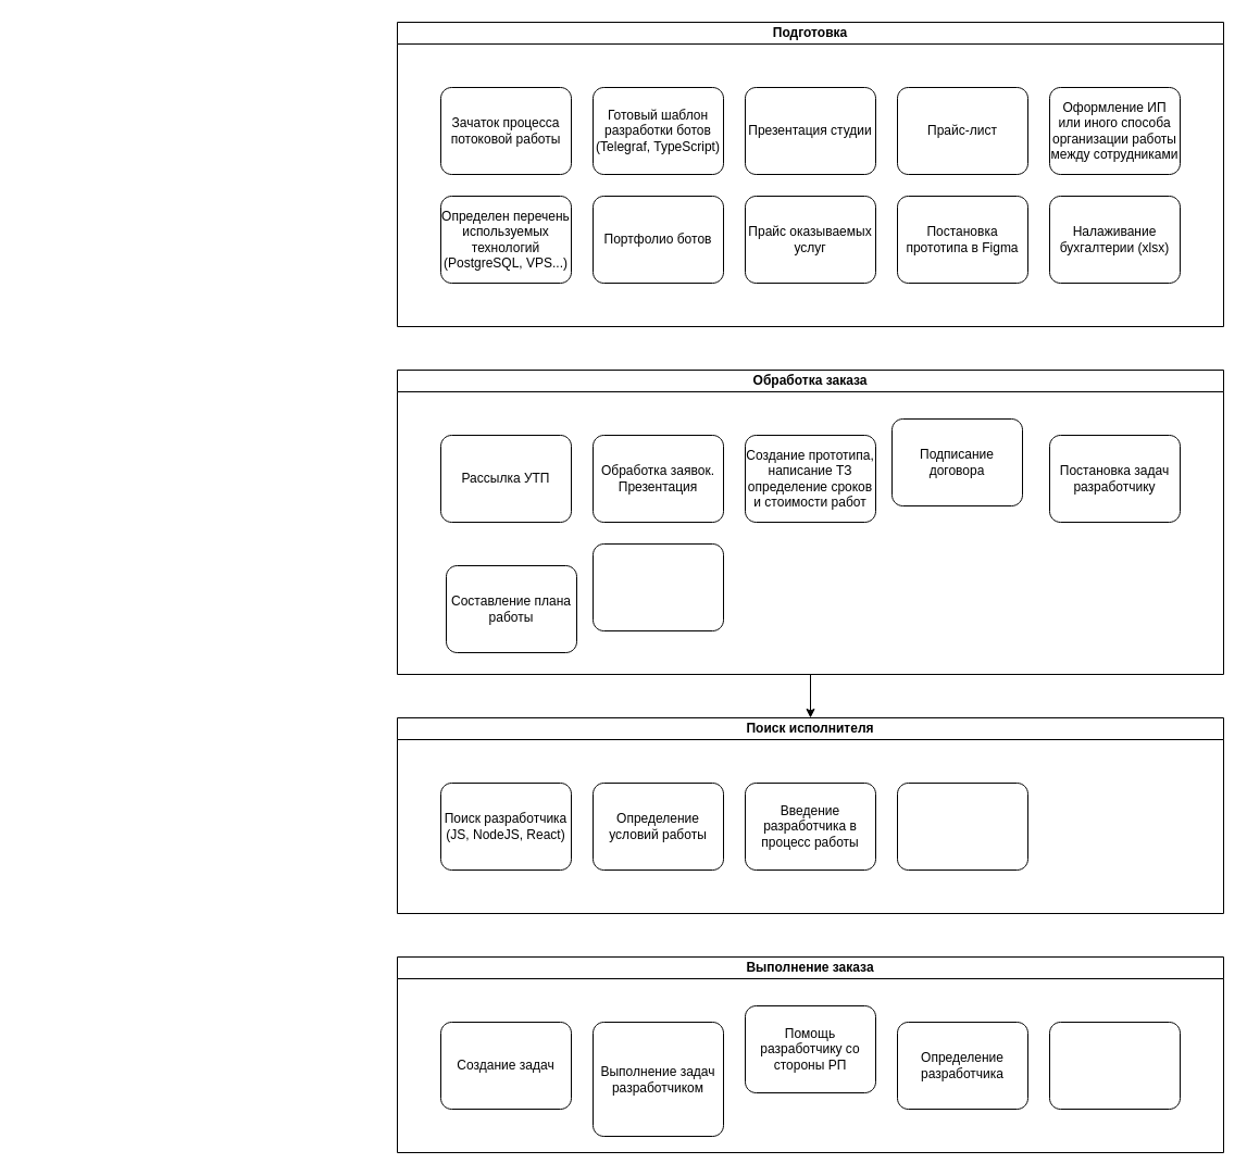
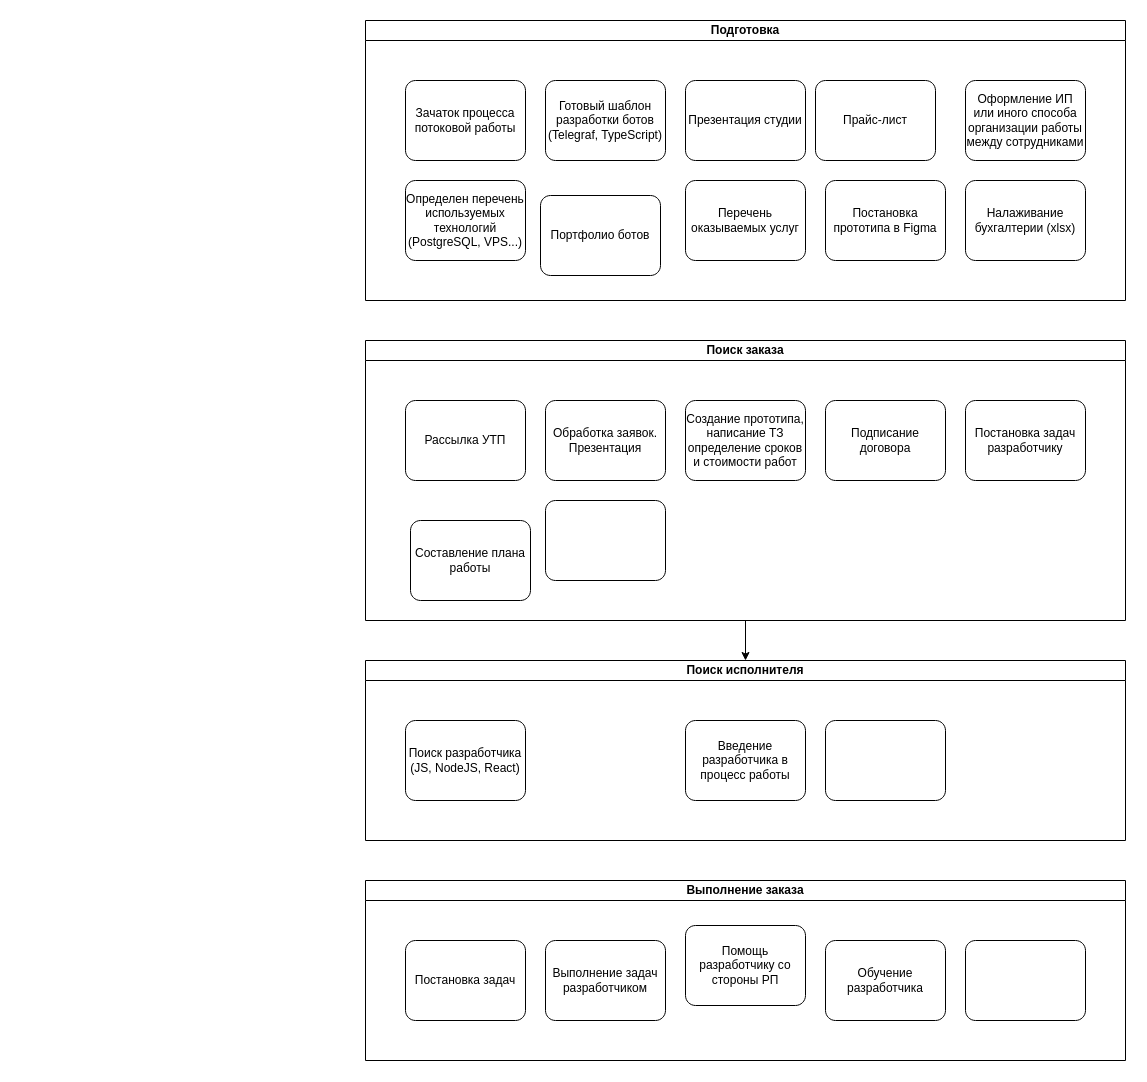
  <mxCell id="0" />
  <mxCell id="1" parent="0" />
  <mxCell id="2" style="edgeStyle=orthogonalEdgeStyle;rounded=0;orthogonalLoop=1;jettySize=auto;html=1;" parent="1" edge="1"><mxGeometry relative="1" as="geometry"><mxPoint x="20" y="210" as="targetPoint" /></mxGeometry></mxCell>
  <mxCell id="3" value="Подготовка" style="swimlane;startSize=20;whiteSpace=wrap;html=1;" vertex="1" parent="1"><mxGeometry x="365" y="20" width="760" height="280" as="geometry" /></mxCell>
  <mxCell id="4" value="Налаживание бухгалтерии (xlsx)" style="points=[[0.25,0,0],[0.5,0,0],[0.75,0,0],[1,0.25,0],[1,0.5,0],[1,0.75,0],[0.75,1,0],[0.5,1,0],[0.25,1,0],[0,0.75,0],[0,0.5,0],[0,0.25,0]];shape=mxgraph.bpmn.task;whiteSpace=wrap;rectStyle=rounded;size=10;html=1;container=1;expand=0;collapsible=0;taskMarker=abstract;" parent="3" vertex="1"><mxGeometry x="600" y="160" width="120" height="80" as="geometry" /></mxCell>
  <mxCell id="5" value="Оформление ИП или иного способа организации работы между сотрудниками" style="points=[[0.25,0,0],[0.5,0,0],[0.75,0,0],[1,0.25,0],[1,0.5,0],[1,0.75,0],[0.75,1,0],[0.5,1,0],[0.25,1,0],[0,0.75,0],[0,0.5,0],[0,0.25,0]];shape=mxgraph.bpmn.task;whiteSpace=wrap;rectStyle=rounded;size=10;html=1;container=1;expand=0;collapsible=0;taskMarker=abstract;" parent="3" vertex="1"><mxGeometry x="600" y="60" width="120" height="80" as="geometry" /></mxCell>
- <mxCell id="6" value="Прайс-лист" style="points=[[0.25,0,0],[0.5,0,0],[0.75,0,0],[1,0.25,0],[1,0.5,0],[1,0.75,0],[0.75,1,0],[0.5,1,0],[0.25,1,0],[0,0.75,0],[0,0.5,0],[0,0.25,0]];shape=mxgraph.bpmn.task;whiteSpace=wrap;rectStyle=rounded;size=10;html=1;container=1;expand=0;collapsible=0;taskMarker=abstract;" parent="3" vertex="1"><mxGeometry x="460" y="60" width="120" height="80" as="geometry" /></mxCell>
+ <mxCell id="6" value="Прайс-лист" style="points=[[0.25,0,0],[0.5,0,0],[0.75,0,0],[1,0.25,0],[1,0.5,0],[1,0.75,0],[0.75,1,0],[0.5,1,0],[0.25,1,0],[0,0.75,0],[0,0.5,0],[0,0.25,0]];shape=mxgraph.bpmn.task;whiteSpace=wrap;rectStyle=rounded;size=10;html=1;container=1;expand=0;collapsible=0;taskMarker=abstract;" parent="3" vertex="1"><mxGeometry x="450" y="60" width="120" height="80" as="geometry" /></mxCell>
  <mxCell id="7" value="Постановка прототипа в Figma" style="points=[[0.25,0,0],[0.5,0,0],[0.75,0,0],[1,0.25,0],[1,0.5,0],[1,0.75,0],[0.75,1,0],[0.5,1,0],[0.25,1,0],[0,0.75,0],[0,0.5,0],[0,0.25,0]];shape=mxgraph.bpmn.task;whiteSpace=wrap;rectStyle=rounded;size=10;html=1;container=1;expand=0;collapsible=0;taskMarker=abstract;" parent="3" vertex="1"><mxGeometry x="460" y="160" width="120" height="80" as="geometry" /></mxCell>
- <mxCell id="8" value="Прайс оказываемых услуг" style="points=[[0.25,0,0],[0.5,0,0],[0.75,0,0],[1,0.25,0],[1,0.5,0],[1,0.75,0],[0.75,1,0],[0.5,1,0],[0.25,1,0],[0,0.75,0],[0,0.5,0],[0,0.25,0]];shape=mxgraph.bpmn.task;whiteSpace=wrap;rectStyle=rounded;size=10;html=1;container=1;expand=0;collapsible=0;taskMarker=abstract;" parent="3" vertex="1"><mxGeometry x="320" y="160" width="120" height="80" as="geometry" /></mxCell>
+ <mxCell id="8" value="Перечень оказываемых услуг" style="points=[[0.25,0,0],[0.5,0,0],[0.75,0,0],[1,0.25,0],[1,0.5,0],[1,0.75,0],[0.75,1,0],[0.5,1,0],[0.25,1,0],[0,0.75,0],[0,0.5,0],[0,0.25,0]];shape=mxgraph.bpmn.task;whiteSpace=wrap;rectStyle=rounded;size=10;html=1;container=1;expand=0;collapsible=0;taskMarker=abstract;" parent="3" vertex="1"><mxGeometry x="320" y="160" width="120" height="80" as="geometry" /></mxCell>
  <mxCell id="9" value="Презентация студии" style="points=[[0.25,0,0],[0.5,0,0],[0.75,0,0],[1,0.25,0],[1,0.5,0],[1,0.75,0],[0.75,1,0],[0.5,1,0],[0.25,1,0],[0,0.75,0],[0,0.5,0],[0,0.25,0]];shape=mxgraph.bpmn.task;whiteSpace=wrap;rectStyle=rounded;size=10;html=1;container=1;expand=0;collapsible=0;taskMarker=abstract;" parent="3" vertex="1"><mxGeometry x="320" y="60" width="120" height="80" as="geometry" /></mxCell>
  <mxCell id="10" value="Готовый шаблон разработки ботов (Telegraf, TypeScript)" style="points=[[0.25,0,0],[0.5,0,0],[0.75,0,0],[1,0.25,0],[1,0.5,0],[1,0.75,0],[0.75,1,0],[0.5,1,0],[0.25,1,0],[0,0.75,0],[0,0.5,0],[0,0.25,0]];shape=mxgraph.bpmn.task;whiteSpace=wrap;rectStyle=rounded;size=10;html=1;container=1;expand=0;collapsible=0;taskMarker=abstract;" parent="3" vertex="1"><mxGeometry x="180" y="60" width="120" height="80" as="geometry" /></mxCell>
- <mxCell id="11" value="Портфолио ботов" style="points=[[0.25,0,0],[0.5,0,0],[0.75,0,0],[1,0.25,0],[1,0.5,0],[1,0.75,0],[0.75,1,0],[0.5,1,0],[0.25,1,0],[0,0.75,0],[0,0.5,0],[0,0.25,0]];shape=mxgraph.bpmn.task;whiteSpace=wrap;rectStyle=rounded;size=10;html=1;container=1;expand=0;collapsible=0;taskMarker=abstract;" parent="3" vertex="1"><mxGeometry x="180" y="160" width="120" height="80" as="geometry" /></mxCell>
+ <mxCell id="11" value="Портфолио ботов" style="points=[[0.25,0,0],[0.5,0,0],[0.75,0,0],[1,0.25,0],[1,0.5,0],[1,0.75,0],[0.75,1,0],[0.5,1,0],[0.25,1,0],[0,0.75,0],[0,0.5,0],[0,0.25,0]];shape=mxgraph.bpmn.task;whiteSpace=wrap;rectStyle=rounded;size=10;html=1;container=1;expand=0;collapsible=0;taskMarker=abstract;" parent="3" vertex="1"><mxGeometry x="175" y="175" width="120" height="80" as="geometry" /></mxCell>
  <mxCell id="12" value="Определен перечень используемых технологий&lt;br&gt;(PostgreSQL, VPS...)" style="points=[[0.25,0,0],[0.5,0,0],[0.75,0,0],[1,0.25,0],[1,0.5,0],[1,0.75,0],[0.75,1,0],[0.5,1,0],[0.25,1,0],[0,0.75,0],[0,0.5,0],[0,0.25,0]];shape=mxgraph.bpmn.task;whiteSpace=wrap;rectStyle=rounded;size=10;html=1;container=1;expand=0;collapsible=0;taskMarker=abstract;" parent="3" vertex="1"><mxGeometry x="40" y="160" width="120" height="80" as="geometry" /></mxCell>
  <mxCell id="13" value="Зачаток процесса потоковой работы" style="points=[[0.25,0,0],[0.5,0,0],[0.75,0,0],[1,0.25,0],[1,0.5,0],[1,0.75,0],[0.75,1,0],[0.5,1,0],[0.25,1,0],[0,0.75,0],[0,0.5,0],[0,0.25,0]];shape=mxgraph.bpmn.task;whiteSpace=wrap;rectStyle=rounded;size=10;html=1;container=1;expand=0;collapsible=0;taskMarker=abstract;" parent="3" vertex="1"><mxGeometry x="40" y="60" width="120" height="80" as="geometry" /></mxCell>
  <mxCell id="14" style="edgeStyle=orthogonalEdgeStyle;rounded=0;orthogonalLoop=1;jettySize=auto;html=1;" edge="1" parent="1" source="15" target="23"><mxGeometry relative="1" as="geometry" /></mxCell>
- <mxCell id="15" value="Обработка заказа" style="swimlane;startSize=20;whiteSpace=wrap;html=1;" vertex="1" parent="1"><mxGeometry x="365" y="340" width="760" height="280" as="geometry" /></mxCell>
+ <mxCell id="15" value="Поиск заказа" style="swimlane;startSize=20;whiteSpace=wrap;html=1;" vertex="1" parent="1"><mxGeometry x="365" y="340" width="760" height="280" as="geometry" /></mxCell>
  <mxCell id="16" value="Рассылка УТП" style="points=[[0.25,0,0],[0.5,0,0],[0.75,0,0],[1,0.25,0],[1,0.5,0],[1,0.75,0],[0.75,1,0],[0.5,1,0],[0.25,1,0],[0,0.75,0],[0,0.5,0],[0,0.25,0]];shape=mxgraph.bpmn.task;whiteSpace=wrap;rectStyle=rounded;size=10;html=1;container=1;expand=0;collapsible=0;taskMarker=abstract;" parent="15" vertex="1"><mxGeometry x="40" y="60" width="120" height="80" as="geometry" /></mxCell>
  <mxCell id="17" value="Создание прототипа, написание ТЗ определение сроков и стоимости работ" style="points=[[0.25,0,0],[0.5,0,0],[0.75,0,0],[1,0.25,0],[1,0.5,0],[1,0.75,0],[0.75,1,0],[0.5,1,0],[0.25,1,0],[0,0.75,0],[0,0.5,0],[0,0.25,0]];shape=mxgraph.bpmn.task;whiteSpace=wrap;rectStyle=rounded;size=10;html=1;container=1;expand=0;collapsible=0;taskMarker=abstract;" parent="15" vertex="1"><mxGeometry x="320" y="60" width="120" height="80" as="geometry" /></mxCell>
- <mxCell id="18" value="Подписание договора" style="points=[[0.25,0,0],[0.5,0,0],[0.75,0,0],[1,0.25,0],[1,0.5,0],[1,0.75,0],[0.75,1,0],[0.5,1,0],[0.25,1,0],[0,0.75,0],[0,0.5,0],[0,0.25,0]];shape=mxgraph.bpmn.task;whiteSpace=wrap;rectStyle=rounded;size=10;html=1;container=1;expand=0;collapsible=0;taskMarker=abstract;" parent="15" vertex="1"><mxGeometry x="455" y="45" width="120" height="80" as="geometry" /></mxCell>
+ <mxCell id="18" value="Подписание договора" style="points=[[0.25,0,0],[0.5,0,0],[0.75,0,0],[1,0.25,0],[1,0.5,0],[1,0.75,0],[0.75,1,0],[0.5,1,0],[0.25,1,0],[0,0.75,0],[0,0.5,0],[0,0.25,0]];shape=mxgraph.bpmn.task;whiteSpace=wrap;rectStyle=rounded;size=10;html=1;container=1;expand=0;collapsible=0;taskMarker=abstract;" parent="15" vertex="1"><mxGeometry x="460" y="60" width="120" height="80" as="geometry" /></mxCell>
  <mxCell id="19" value="Обработка заявок. Презентация" style="points=[[0.25,0,0],[0.5,0,0],[0.75,0,0],[1,0.25,0],[1,0.5,0],[1,0.75,0],[0.75,1,0],[0.5,1,0],[0.25,1,0],[0,0.75,0],[0,0.5,0],[0,0.25,0]];shape=mxgraph.bpmn.task;whiteSpace=wrap;rectStyle=rounded;size=10;html=1;container=1;expand=0;collapsible=0;taskMarker=abstract;" vertex="1" parent="15"><mxGeometry x="180" y="60" width="120" height="80" as="geometry" /></mxCell>
  <mxCell id="20" value="Постановка задач разработчику" style="points=[[0.25,0,0],[0.5,0,0],[0.75,0,0],[1,0.25,0],[1,0.5,0],[1,0.75,0],[0.75,1,0],[0.5,1,0],[0.25,1,0],[0,0.75,0],[0,0.5,0],[0,0.25,0]];shape=mxgraph.bpmn.task;whiteSpace=wrap;rectStyle=rounded;size=10;html=1;container=1;expand=0;collapsible=0;taskMarker=abstract;" vertex="1" parent="15"><mxGeometry x="600" y="60" width="120" height="80" as="geometry" /></mxCell>
  <mxCell id="21" value="Составление плана работы" style="points=[[0.25,0,0],[0.5,0,0],[0.75,0,0],[1,0.25,0],[1,0.5,0],[1,0.75,0],[0.75,1,0],[0.5,1,0],[0.25,1,0],[0,0.75,0],[0,0.5,0],[0,0.25,0]];shape=mxgraph.bpmn.task;whiteSpace=wrap;rectStyle=rounded;size=10;html=1;container=1;expand=0;collapsible=0;taskMarker=abstract;" vertex="1" parent="15"><mxGeometry x="45" y="180" width="120" height="80" as="geometry" /></mxCell>
  <mxCell id="22" value="" style="points=[[0.25,0,0],[0.5,0,0],[0.75,0,0],[1,0.25,0],[1,0.5,0],[1,0.75,0],[0.75,1,0],[0.5,1,0],[0.25,1,0],[0,0.75,0],[0,0.5,0],[0,0.25,0]];shape=mxgraph.bpmn.task;whiteSpace=wrap;rectStyle=rounded;size=10;html=1;container=1;expand=0;collapsible=0;taskMarker=abstract;" vertex="1" parent="15"><mxGeometry x="180" y="160" width="120" height="80" as="geometry" /></mxCell>
  <mxCell id="23" value="Поиск исполнителя" style="swimlane;startSize=20;whiteSpace=wrap;html=1;" vertex="1" parent="1"><mxGeometry x="365" y="660" width="760" height="180" as="geometry" /></mxCell>
  <mxCell id="24" value="Поиск разработчика&lt;br&gt;(JS, NodeJS, React)" style="points=[[0.25,0,0],[0.5,0,0],[0.75,0,0],[1,0.25,0],[1,0.5,0],[1,0.75,0],[0.75,1,0],[0.5,1,0],[0.25,1,0],[0,0.75,0],[0,0.5,0],[0,0.25,0]];shape=mxgraph.bpmn.task;whiteSpace=wrap;rectStyle=rounded;size=10;html=1;container=1;expand=0;collapsible=0;taskMarker=abstract;" parent="23" vertex="1"><mxGeometry x="40" y="60" width="120" height="80" as="geometry" /></mxCell>
  <mxCell id="25" value="Введение разработчика в процесс работы" style="points=[[0.25,0,0],[0.5,0,0],[0.75,0,0],[1,0.25,0],[1,0.5,0],[1,0.75,0],[0.75,1,0],[0.5,1,0],[0.25,1,0],[0,0.75,0],[0,0.5,0],[0,0.25,0]];shape=mxgraph.bpmn.task;whiteSpace=wrap;rectStyle=rounded;size=10;html=1;container=1;expand=0;collapsible=0;taskMarker=abstract;" parent="23" vertex="1"><mxGeometry x="320" y="60" width="120" height="80" as="geometry" /></mxCell>
  <mxCell id="26" value="" style="points=[[0.25,0,0],[0.5,0,0],[0.75,0,0],[1,0.25,0],[1,0.5,0],[1,0.75,0],[0.75,1,0],[0.5,1,0],[0.25,1,0],[0,0.75,0],[0,0.5,0],[0,0.25,0]];shape=mxgraph.bpmn.task;whiteSpace=wrap;rectStyle=rounded;size=10;html=1;container=1;expand=0;collapsible=0;taskMarker=abstract;" vertex="1" parent="23"><mxGeometry x="460" y="60" width="120" height="80" as="geometry" /></mxCell>
- <mxCell id="27" value="Определение условий работы" style="points=[[0.25,0,0],[0.5,0,0],[0.75,0,0],[1,0.25,0],[1,0.5,0],[1,0.75,0],[0.75,1,0],[0.5,1,0],[0.25,1,0],[0,0.75,0],[0,0.5,0],[0,0.25,0]];shape=mxgraph.bpmn.task;whiteSpace=wrap;rectStyle=rounded;size=10;html=1;container=1;expand=0;collapsible=0;taskMarker=abstract;" vertex="1" parent="23"><mxGeometry x="180" y="60" width="120" height="80" as="geometry" /></mxCell>
  <mxCell id="28" value="Выполнение заказа" style="swimlane;startSize=20;whiteSpace=wrap;html=1;" vertex="1" parent="1"><mxGeometry x="365" y="880" width="760" height="180" as="geometry" /></mxCell>
- <mxCell id="29" value="Создание задач" style="points=[[0.25,0,0],[0.5,0,0],[0.75,0,0],[1,0.25,0],[1,0.5,0],[1,0.75,0],[0.75,1,0],[0.5,1,0],[0.25,1,0],[0,0.75,0],[0,0.5,0],[0,0.25,0]];shape=mxgraph.bpmn.task;whiteSpace=wrap;rectStyle=rounded;size=10;html=1;container=1;expand=0;collapsible=0;taskMarker=abstract;" vertex="1" parent="28"><mxGeometry x="40" y="60" width="120" height="80" as="geometry" /></mxCell>
- <mxCell id="30" value="Выполнение задач разработчиком" style="points=[[0.25,0,0],[0.5,0,0],[0.75,0,0],[1,0.25,0],[1,0.5,0],[1,0.75,0],[0.75,1,0],[0.5,1,0],[0.25,1,0],[0,0.75,0],[0,0.5,0],[0,0.25,0]];shape=mxgraph.bpmn.task;whiteSpace=wrap;rectStyle=rounded;size=10;html=1;container=1;expand=0;collapsible=0;taskMarker=abstract;" vertex="1" parent="28"><mxGeometry x="180" y="60" width="120" height="105" as="geometry" /></mxCell>
+ <mxCell id="29" value="Постановка задач" style="points=[[0.25,0,0],[0.5,0,0],[0.75,0,0],[1,0.25,0],[1,0.5,0],[1,0.75,0],[0.75,1,0],[0.5,1,0],[0.25,1,0],[0,0.75,0],[0,0.5,0],[0,0.25,0]];shape=mxgraph.bpmn.task;whiteSpace=wrap;rectStyle=rounded;size=10;html=1;container=1;expand=0;collapsible=0;taskMarker=abstract;" vertex="1" parent="28"><mxGeometry x="40" y="60" width="120" height="80" as="geometry" /></mxCell>
+ <mxCell id="30" value="Выполнение задач разработчиком" style="points=[[0.25,0,0],[0.5,0,0],[0.75,0,0],[1,0.25,0],[1,0.5,0],[1,0.75,0],[0.75,1,0],[0.5,1,0],[0.25,1,0],[0,0.75,0],[0,0.5,0],[0,0.25,0]];shape=mxgraph.bpmn.task;whiteSpace=wrap;rectStyle=rounded;size=10;html=1;container=1;expand=0;collapsible=0;taskMarker=abstract;" vertex="1" parent="28"><mxGeometry x="180" y="60" width="120" height="80" as="geometry" /></mxCell>
  <mxCell id="31" value="Помощь разработчику со стороны РП" style="points=[[0.25,0,0],[0.5,0,0],[0.75,0,0],[1,0.25,0],[1,0.5,0],[1,0.75,0],[0.75,1,0],[0.5,1,0],[0.25,1,0],[0,0.75,0],[0,0.5,0],[0,0.25,0]];shape=mxgraph.bpmn.task;whiteSpace=wrap;rectStyle=rounded;size=10;html=1;container=1;expand=0;collapsible=0;taskMarker=abstract;" vertex="1" parent="28"><mxGeometry x="320" y="45" width="120" height="80" as="geometry" /></mxCell>
- <mxCell id="32" value="Определение разработчика" style="points=[[0.25,0,0],[0.5,0,0],[0.75,0,0],[1,0.25,0],[1,0.5,0],[1,0.75,0],[0.75,1,0],[0.5,1,0],[0.25,1,0],[0,0.75,0],[0,0.5,0],[0,0.25,0]];shape=mxgraph.bpmn.task;whiteSpace=wrap;rectStyle=rounded;size=10;html=1;container=1;expand=0;collapsible=0;taskMarker=abstract;" vertex="1" parent="28"><mxGeometry x="460" y="60" width="120" height="80" as="geometry" /></mxCell>
+ <mxCell id="32" value="Обучение разработчика" style="points=[[0.25,0,0],[0.5,0,0],[0.75,0,0],[1,0.25,0],[1,0.5,0],[1,0.75,0],[0.75,1,0],[0.5,1,0],[0.25,1,0],[0,0.75,0],[0,0.5,0],[0,0.25,0]];shape=mxgraph.bpmn.task;whiteSpace=wrap;rectStyle=rounded;size=10;html=1;container=1;expand=0;collapsible=0;taskMarker=abstract;" vertex="1" parent="28"><mxGeometry x="460" y="60" width="120" height="80" as="geometry" /></mxCell>
  <mxCell id="33" value="" style="points=[[0.25,0,0],[0.5,0,0],[0.75,0,0],[1,0.25,0],[1,0.5,0],[1,0.75,0],[0.75,1,0],[0.5,1,0],[0.25,1,0],[0,0.75,0],[0,0.5,0],[0,0.25,0]];shape=mxgraph.bpmn.task;whiteSpace=wrap;rectStyle=rounded;size=10;html=1;container=1;expand=0;collapsible=0;taskMarker=abstract;" vertex="1" parent="28"><mxGeometry x="600" y="60" width="120" height="80" as="geometry" /></mxCell>
